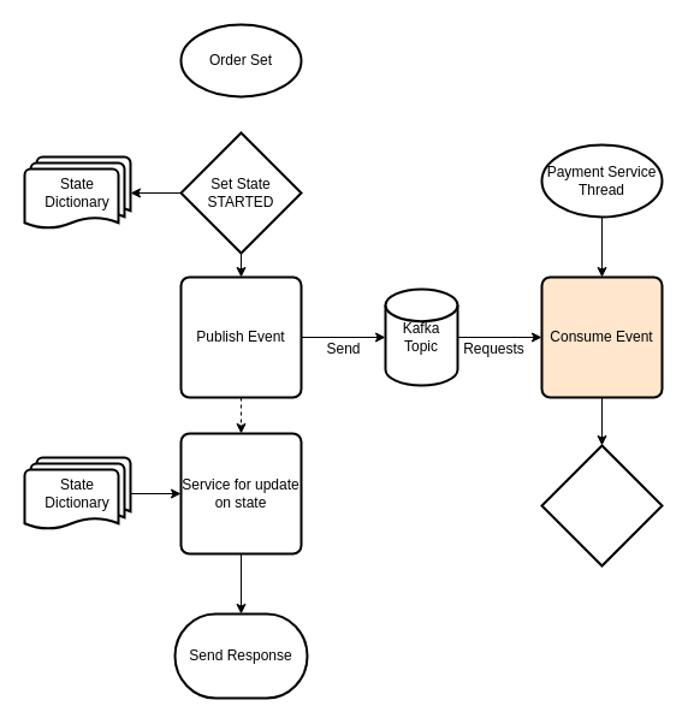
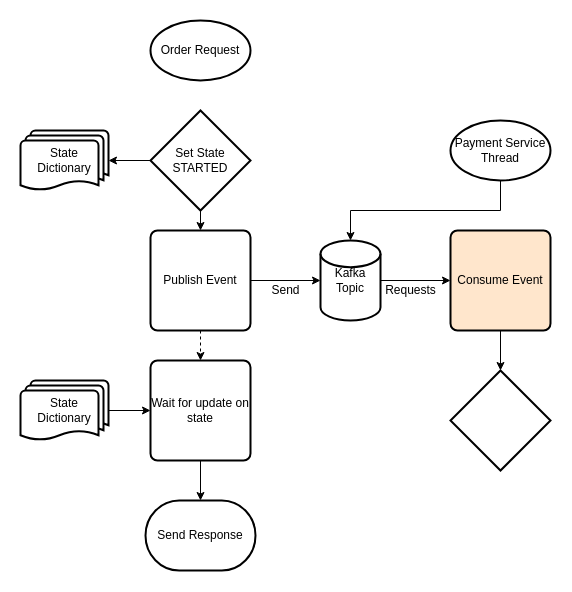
  <mxCell id="0" />
  <mxCell id="1" parent="0" />
- <mxCell id="2" value="Order Set" style="strokeWidth=2;html=1;shape=mxgraph.flowchart.start_1;whiteSpace=wrap;" vertex="1" parent="1"><mxGeometry x="150" y="20" width="100" height="60" as="geometry" /></mxCell>
+ <mxCell id="2" value="Order Request" style="strokeWidth=2;html=1;shape=mxgraph.flowchart.start_1;whiteSpace=wrap;" vertex="1" parent="1"><mxGeometry x="150" y="20" width="100" height="60" as="geometry" /></mxCell>
  <mxCell id="3" style="edgeStyle=orthogonalEdgeStyle;rounded=0;orthogonalLoop=1;jettySize=auto;html=1;exitX=0;exitY=0.5;exitDx=0;exitDy=0;entryX=1;entryY=0.5;entryDx=0;entryDy=0;entryPerimeter=0;" edge="1" parent="1" source="5" target="13"><mxGeometry relative="1" as="geometry" /></mxCell>
  <mxCell id="4" style="edgeStyle=orthogonalEdgeStyle;rounded=0;orthogonalLoop=1;jettySize=auto;html=1;exitX=0.5;exitY=1;exitDx=0;exitDy=0;entryX=0.5;entryY=0;entryDx=0;entryDy=0;" edge="1" parent="1" source="5" target="8"><mxGeometry relative="1" as="geometry" /></mxCell>
  <mxCell id="5" value="Set State&lt;br&gt;STARTED" style="rhombus;whiteSpace=wrap;html=1;absoluteArcSize=1;arcSize=14;strokeWidth=2;" vertex="1" parent="1"><mxGeometry x="150" y="110" width="100" height="100" as="geometry" /></mxCell>
  <mxCell id="6" style="edgeStyle=orthogonalEdgeStyle;rounded=0;orthogonalLoop=1;jettySize=auto;html=1;exitX=0.5;exitY=1;exitDx=0;exitDy=0;entryX=0.5;entryY=0;entryDx=0;entryDy=0;dashed=1;" edge="1" parent="1" source="8" target="10"><mxGeometry relative="1" as="geometry" /></mxCell>
  <mxCell id="7" style="edgeStyle=orthogonalEdgeStyle;rounded=0;orthogonalLoop=1;jettySize=auto;html=1;exitX=1;exitY=0.5;exitDx=0;exitDy=0;entryX=0;entryY=0.5;entryDx=0;entryDy=0;entryPerimeter=0;" edge="1" parent="1" source="8" target="16"><mxGeometry relative="1" as="geometry" /></mxCell>
  <mxCell id="8" value="Publish Event" style="rounded=1;whiteSpace=wrap;html=1;absoluteArcSize=1;arcSize=14;strokeWidth=2;" vertex="1" parent="1"><mxGeometry x="150" y="230" width="100" height="100" as="geometry" /></mxCell>
  <mxCell id="9" style="edgeStyle=orthogonalEdgeStyle;rounded=0;orthogonalLoop=1;jettySize=auto;html=1;exitX=0.5;exitY=1;exitDx=0;exitDy=0;entryX=0.5;entryY=0;entryDx=0;entryDy=0;entryPerimeter=0;" edge="1" parent="1" source="10" target="14"><mxGeometry relative="1" as="geometry" /></mxCell>
- <mxCell id="10" value="Service for update on state" style="rounded=1;whiteSpace=wrap;html=1;absoluteArcSize=1;arcSize=14;strokeWidth=2;" vertex="1" parent="1"><mxGeometry x="150" y="360" width="100" height="100" as="geometry" /></mxCell>
+ <mxCell id="10" value="Wait for update on state" style="rounded=1;whiteSpace=wrap;html=1;absoluteArcSize=1;arcSize=14;strokeWidth=2;" vertex="1" parent="1"><mxGeometry x="150" y="360" width="100" height="100" as="geometry" /></mxCell>
  <mxCell id="11" style="edgeStyle=orthogonalEdgeStyle;rounded=0;orthogonalLoop=1;jettySize=auto;html=1;exitX=1;exitY=0.5;exitDx=0;exitDy=0;exitPerimeter=0;entryX=0;entryY=0.5;entryDx=0;entryDy=0;" edge="1" parent="1" source="12" target="10"><mxGeometry relative="1" as="geometry" /></mxCell>
  <mxCell id="12" value="State &lt;br&gt;Dictionary" style="strokeWidth=2;html=1;shape=mxgraph.flowchart.multi-document;whiteSpace=wrap;" vertex="1" parent="1"><mxGeometry x="20" y="380" width="88" height="60" as="geometry" /></mxCell>
  <mxCell id="13" value="State&lt;br&gt;Dictionary" style="strokeWidth=2;html=1;shape=mxgraph.flowchart.multi-document;whiteSpace=wrap;" vertex="1" parent="1"><mxGeometry x="20" y="130" width="88" height="60" as="geometry" /></mxCell>
- <mxCell id="14" value="Send Response" style="strokeWidth=2;html=1;shape=mxgraph.flowchart.terminator;whiteSpace=wrap;" vertex="1" parent="1"><mxGeometry x="145" y="510" width="110" height="70" as="geometry" /></mxCell>
+ <mxCell id="14" value="Send Response" style="strokeWidth=2;html=1;shape=mxgraph.flowchart.terminator;whiteSpace=wrap;" vertex="1" parent="1"><mxGeometry x="145" y="500" width="110" height="70" as="geometry" /></mxCell>
  <mxCell id="15" style="edgeStyle=orthogonalEdgeStyle;rounded=0;orthogonalLoop=1;jettySize=auto;html=1;exitX=1;exitY=0.5;exitDx=0;exitDy=0;exitPerimeter=0;entryX=0;entryY=0.5;entryDx=0;entryDy=0;" edge="1" parent="1" source="16" target="21"><mxGeometry relative="1" as="geometry" /></mxCell>
  <mxCell id="16" value="Kafka Topic" style="strokeWidth=2;html=1;shape=mxgraph.flowchart.database;whiteSpace=wrap;" vertex="1" parent="1"><mxGeometry x="320" y="240" width="60" height="80" as="geometry" /></mxCell>
  <mxCell id="17" value="Send" style="text;html=1;align=center;verticalAlign=middle;resizable=0;points=[];autosize=1;strokeColor=none;fillColor=none;" vertex="1" parent="1"><mxGeometry x="255" y="280" width="60" height="20" as="geometry" /></mxCell>
- <mxCell id="18" style="edgeStyle=orthogonalEdgeStyle;rounded=0;orthogonalLoop=1;jettySize=auto;html=1;exitX=0.5;exitY=1;exitDx=0;exitDy=0;exitPerimeter=0;entryX=0.5;entryY=0;entryDx=0;entryDy=0;" edge="1" parent="1" source="19" target="21"><mxGeometry relative="1" as="geometry" /></mxCell>
+ <mxCell id="18" style="edgeStyle=orthogonalEdgeStyle;rounded=0;orthogonalLoop=1;jettySize=auto;html=1;exitX=0.5;exitY=1;exitDx=0;exitDy=0;exitPerimeter=0;" edge="1" parent="1" source="19" target="16"><mxGeometry relative="1" as="geometry" /></mxCell>
  <mxCell id="19" value="Payment Service Thread" style="strokeWidth=2;html=1;shape=mxgraph.flowchart.start_1;whiteSpace=wrap;" vertex="1" parent="1"><mxGeometry x="450" y="120" width="100" height="60" as="geometry" /></mxCell>
  <mxCell id="20" style="edgeStyle=orthogonalEdgeStyle;rounded=0;orthogonalLoop=1;jettySize=auto;html=1;exitX=0.5;exitY=1;exitDx=0;exitDy=0;entryX=0.5;entryY=0;entryDx=0;entryDy=0;entryPerimeter=0;" edge="1" parent="1" source="21" target="23"><mxGeometry relative="1" as="geometry" /></mxCell>
  <mxCell id="21" value="Consume Event" style="rounded=1;whiteSpace=wrap;html=1;absoluteArcSize=1;arcSize=14;strokeWidth=2;fillColor=#ffe6cc;" vertex="1" parent="1"><mxGeometry x="450" y="230" width="100" height="100" as="geometry" /></mxCell>
  <mxCell id="22" value="Requests" style="text;html=1;align=center;verticalAlign=middle;resizable=0;points=[];autosize=1;strokeColor=none;fillColor=none;" vertex="1" parent="1"><mxGeometry x="375" y="280" width="70" height="20" as="geometry" /></mxCell>
  <mxCell id="23" value="" style="strokeWidth=2;html=1;shape=mxgraph.flowchart.decision;whiteSpace=wrap;" vertex="1" parent="1"><mxGeometry x="450" y="370" width="100" height="100" as="geometry" /></mxCell>
